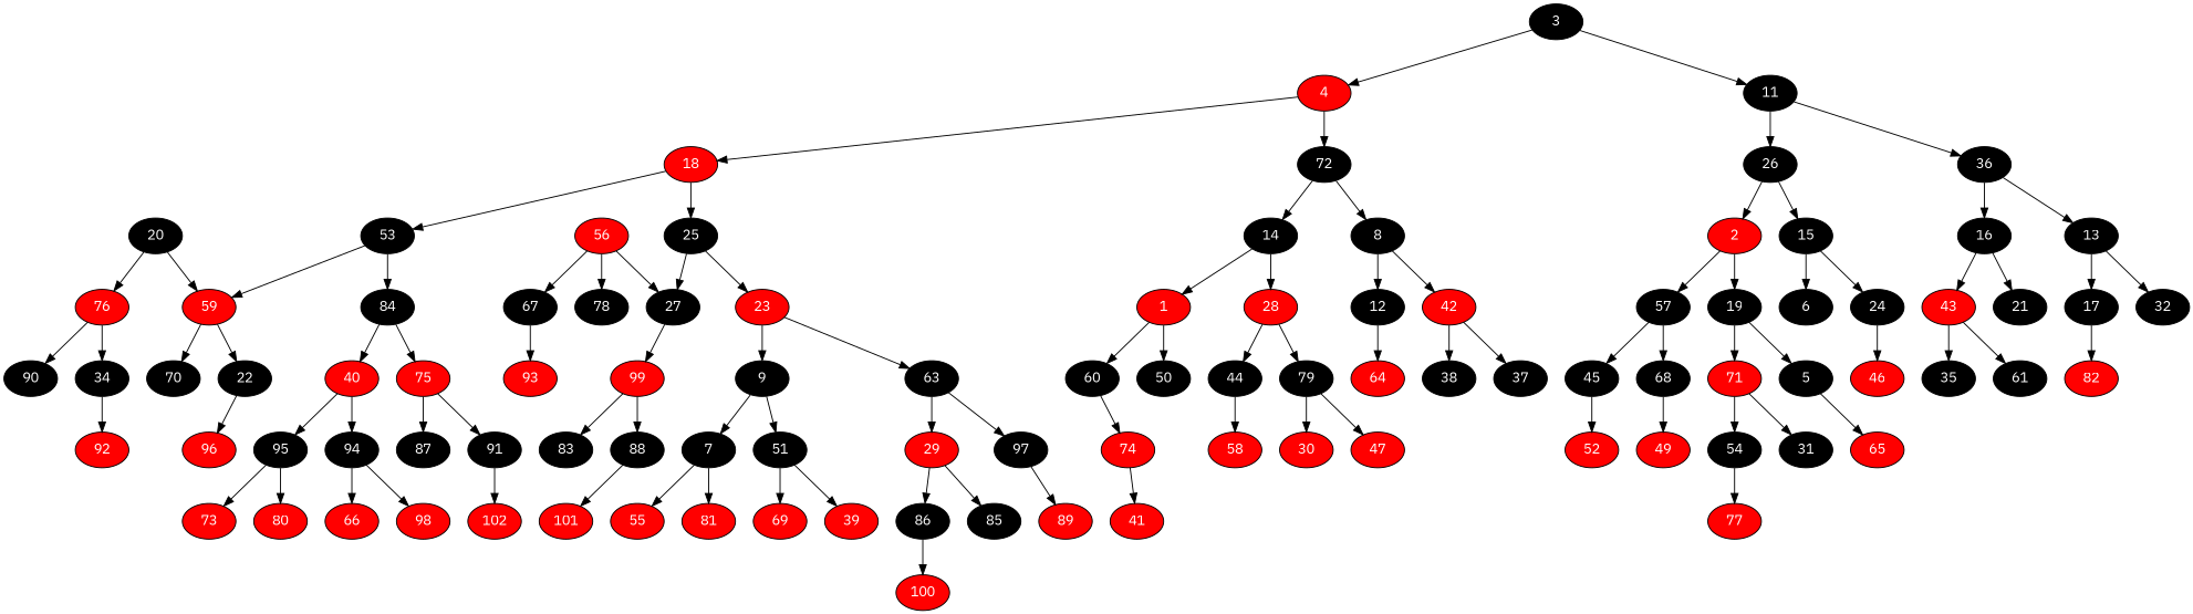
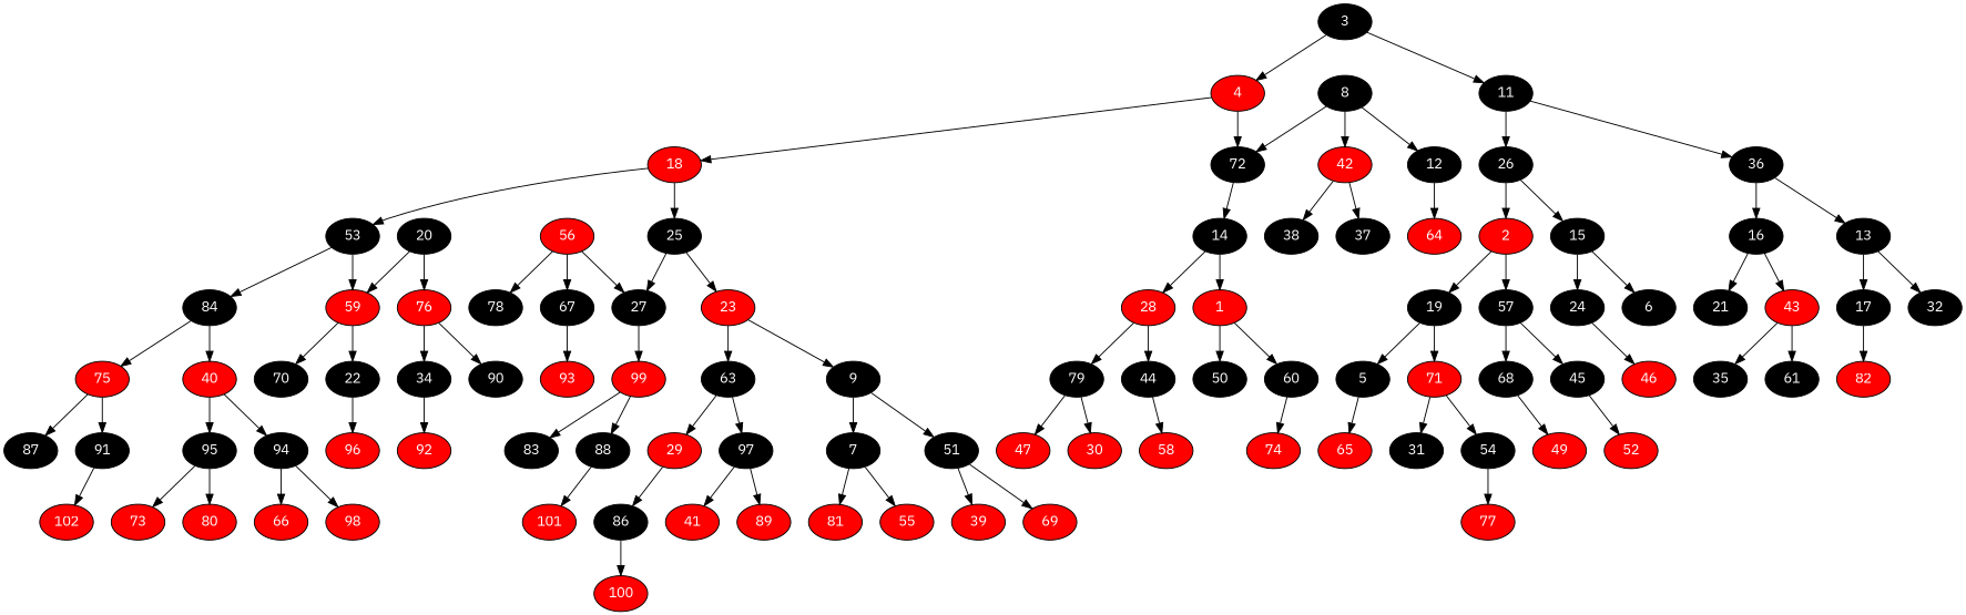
  digraph {
    fontname="IBM Plex Sans"
    node [fillcolor=" black" fontcolor=" white" fontname="IBM Plex Sans" style=filled]
    edge [color=black fontname="IBM Plex Sans"]
    3
    4 [fillcolor=red]
    18 [fillcolor=" red"]
    53
    20
    59 [fillcolor=" red"]
    22
    96 [fillcolor=" red"]
    70
    76 [fillcolor=" red"]
    34
    92 [fillcolor=" red"]
    90
    84
    75 [fillcolor=" red"]
    91
    102 [fillcolor=" red"]
    87
    40 [fillcolor=" red"]
    94
    66 [fillcolor=" red"]
    98 [fillcolor=" red"]
    95
    73 [fillcolor=" red"]
    80 [fillcolor=" red"]
    25
    27
    56 [fillcolor=" red"]
    67
    93 [fillcolor=" red"]
    78
    99 [fillcolor=" red"]
    88
    101 [fillcolor=" red"]
    83
    23 [fillcolor=" red"]
    63
    97
    89 [fillcolor=" red"]
    41 [fillcolor=" red"]
    29 [fillcolor=" red"]
    86
    100 [fillcolor=" red"]
-   85
    9
    51
    69 [fillcolor=" red"]
    39 [fillcolor=" red"]
    7
    55 [fillcolor=" red"]
    81 [fillcolor=" red"]
    72
    14
    28 [fillcolor=" red"]
    79
    47 [fillcolor=" red"]
    30 [fillcolor=" red"]
    44
    58 [fillcolor=" red"]
    1 [fillcolor=" red"]
    50
    60
    74 [fillcolor=" red"]
    8
    42 [fillcolor=" red"]
    37
    38
    12
    64 [fillcolor=" red"]
    11
    26
    2 [fillcolor=" red"]
    19
    5
    65 [fillcolor=" red"]
    71 [fillcolor=" red"]
    54
    77 [fillcolor=" red"]
    31
    57
    68
    49 [fillcolor=" red"]
    45
    52 [fillcolor=" red"]
    15
    24
    46 [fillcolor=" red"]
    6
    36
    16
    21
    43 [fillcolor=" red"]
    61
    35
    13
    32
    17
    82 [fillcolor=" red"]
    subgraph sub_1 {
      3
      4
      18
      53
      20
      59
      22
      96
      70
      76
      34
      92
      90
      84
      75
      91
      102
      87
      40
      94
      66
      98
      95
      73
      80
      25
      27
      56
      67
      93
      78
      99
      88
      101
      83
      23
      63
      97
      89
      41
      29
      86
      100
-     85
      9
      51
      69
      39
      7
      55
      81
      72
      14
      28
      79
      47
      30
      44
      58
      1
      50
      60
      74
      8
      42
      37
      38
      12
      64
      11
      26
      2
      19
      5
      65
      71
      54
      77
      31
      57
      68
      49
      45
      52
      15
      24
      46
      6
      36
      16
      21
      43
      61
      35
      13
      32
      17
      82
    }
    3 -> 4
    3 -> 11
    4 -> 18
    4 -> 72
    18 -> 53
    18 -> 25
    53 -> 59
    53 -> 84
    20 -> 59
    20 -> 76
    59 -> 22
    59 -> 70
    22 -> 96
    76 -> 34
    76 -> 90
    34 -> 92
    84 -> 75
    84 -> 40
    75 -> 91
    75 -> 87
    91 -> 102
    40 -> 94
    40 -> 95
    94 -> 66
    94 -> 98
    95 -> 73
    95 -> 80
    25 -> 27
    25 -> 23
    27 -> 99
    56 -> 27
    56 -> 67
    56 -> 78
    67 -> 93
    99 -> 88
    99 -> 83
    88 -> 101
    23 -> 63
    23 -> 9
    63 -> 97
    63 -> 29
    97 -> 89
-   74 -> 41
+   97 -> 41
    29 -> 86
-   29 -> 85
    86 -> 100
    9 -> 51
    9 -> 7
    51 -> 69
    51 -> 39
    7 -> 55
    7 -> 81
    72 -> 14
-   72 -> 8
+   8 -> 72
    14 -> 28
    14 -> 1
    28 -> 79
    28 -> 44
    79 -> 47
    79 -> 30
    44 -> 58
    1 -> 50
    1 -> 60
    60 -> 74
    8 -> 42
    8 -> 12
    42 -> 37
    42 -> 38
    12 -> 64
    11 -> 26
    11 -> 36
    26 -> 2
    26 -> 15
    2 -> 19
    2 -> 57
    19 -> 5
    19 -> 71
    5 -> 65
    71 -> 54
    71 -> 31
    54 -> 77
    57 -> 68
    57 -> 45
    68 -> 49
    45 -> 52
    15 -> 24
    15 -> 6
    24 -> 46
    36 -> 16
    36 -> 13
    16 -> 21
    16 -> 43
    43 -> 61
    43 -> 35
    13 -> 32
    13 -> 17
    17 -> 82
  }
